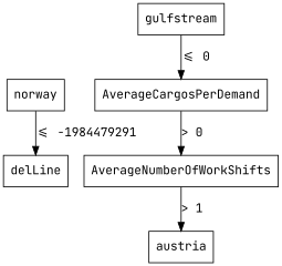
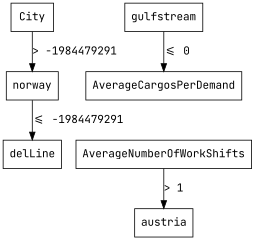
  digraph {
    fontname="JetBrains Mono"
    node [fontname="JetBrains Mono" shape=box]
    edge [fontname="JetBrains Mono"]
+   City
    norway
    delLine
    AverageCargosPerDemand
    AverageNumberOfWorkShifts
    austria
    gulfstream
+   City -> norway [label="> -1984479291"]
    norway -> delLine [label="<= -1984479291"]
-   AverageCargosPerDemand -> AverageNumberOfWorkShifts [label="> 0"]
    AverageNumberOfWorkShifts -> austria [label="> 1"]
    gulfstream -> AverageCargosPerDemand [label="<= 0"]
  }
